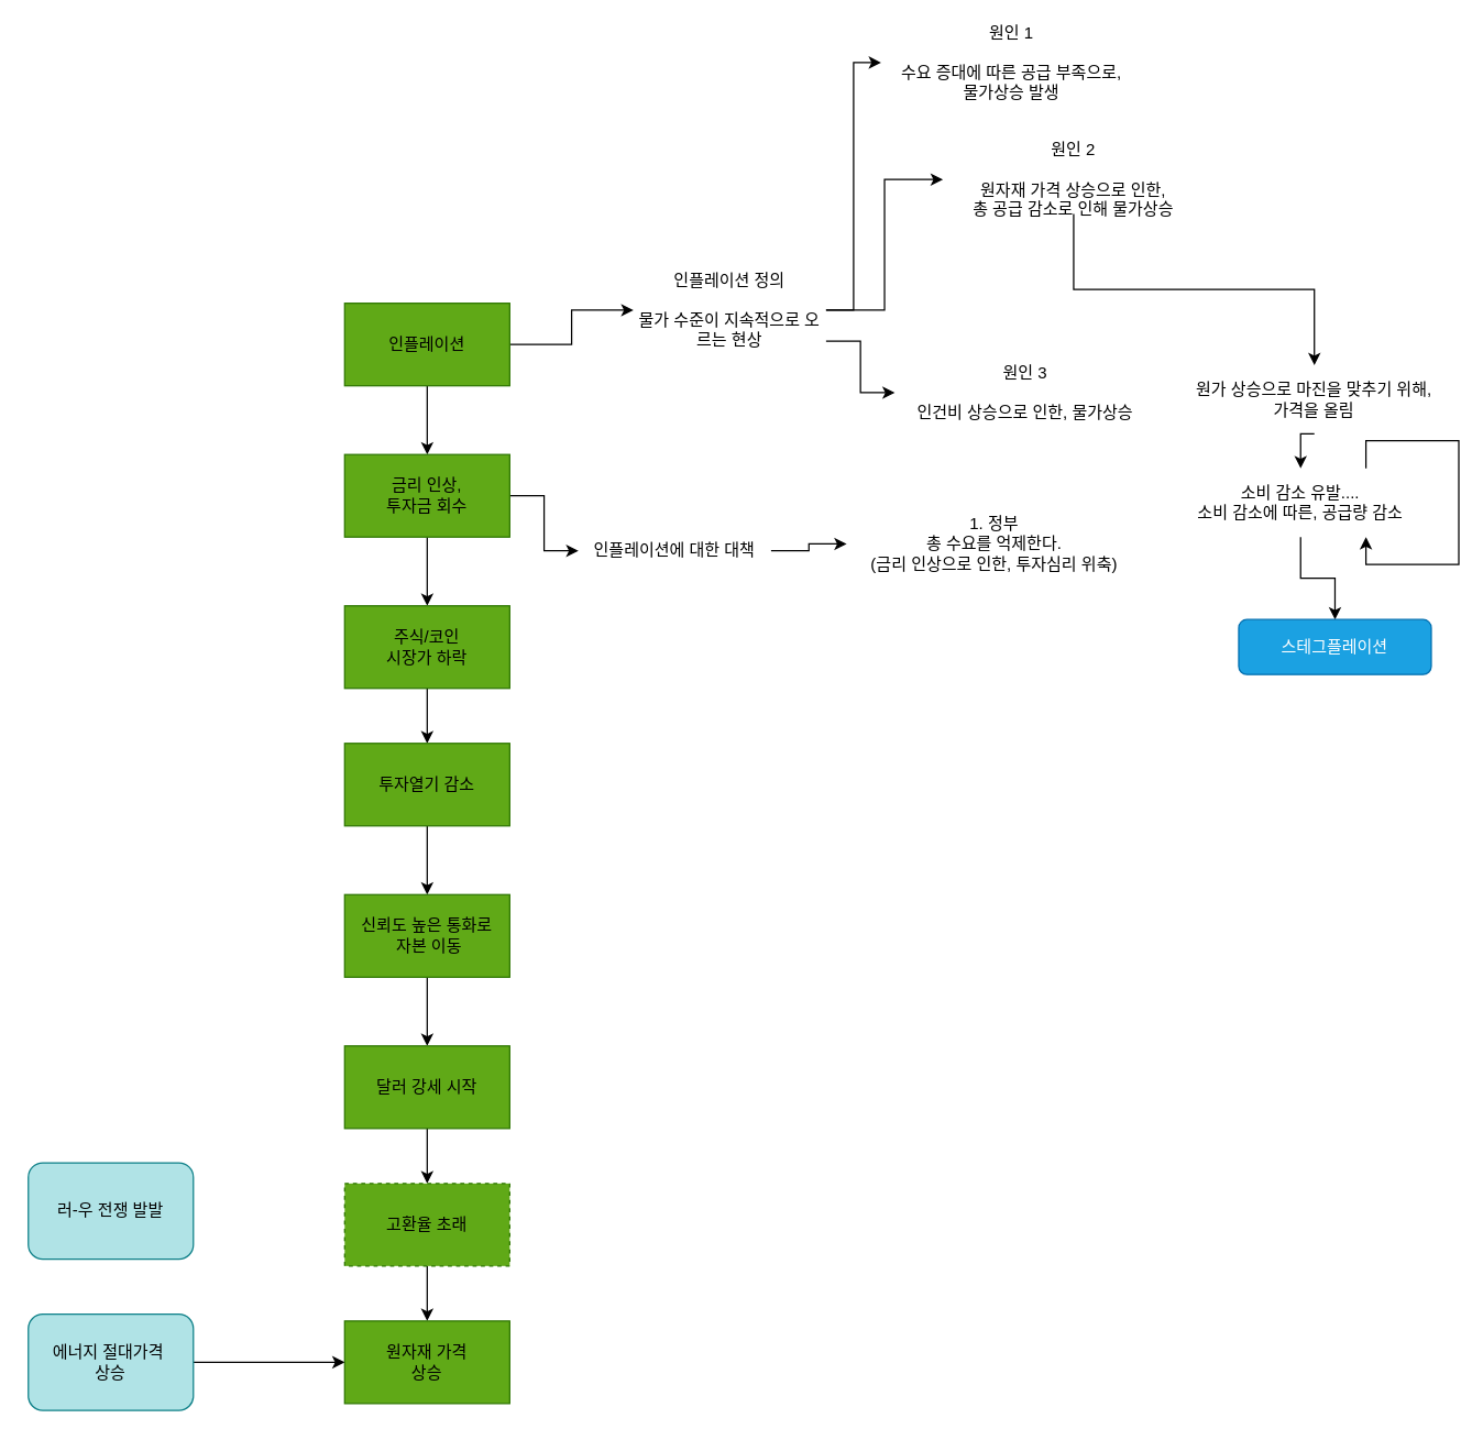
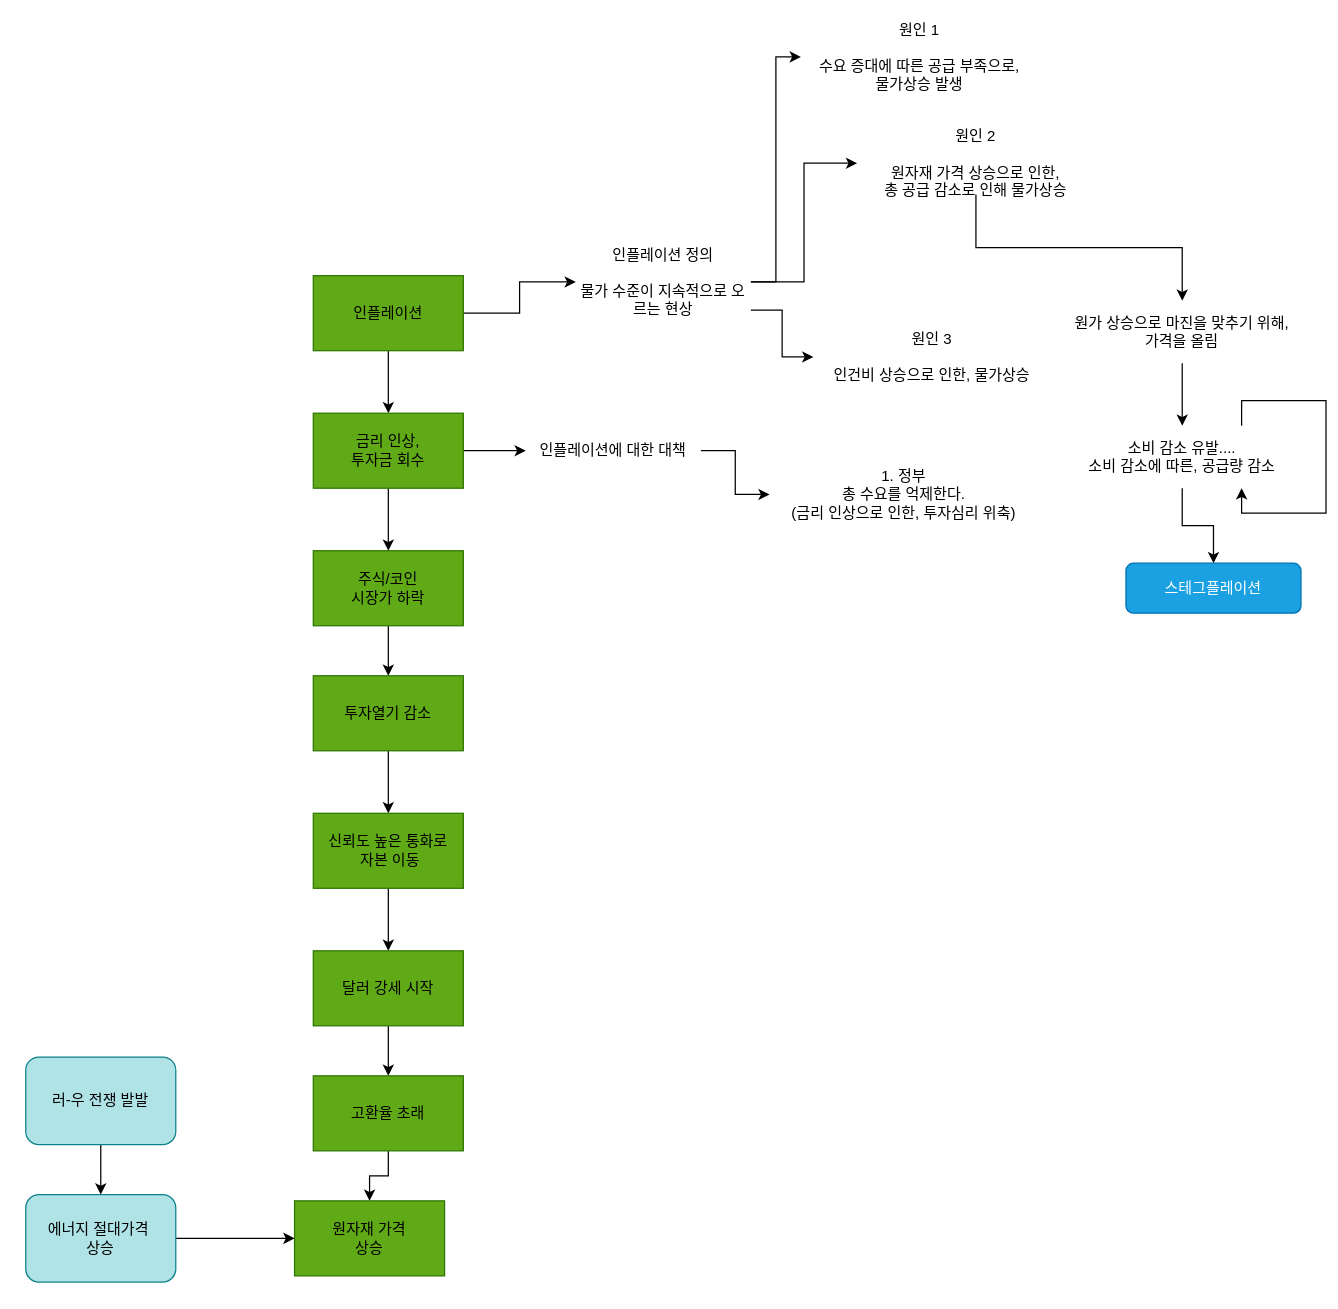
  <mxCell id="0" />
  <mxCell id="1" parent="0" />
  <mxCell id="2" style="edgeStyle=orthogonalEdgeStyle;rounded=0;orthogonalLoop=1;jettySize=auto;html=1;exitX=0.5;exitY=1;exitDx=0;exitDy=0;entryX=0.5;entryY=0;entryDx=0;entryDy=0;" parent="1" source="4" target="7" edge="1"><mxGeometry relative="1" as="geometry" /></mxCell>
  <mxCell id="3" style="edgeStyle=orthogonalEdgeStyle;rounded=0;orthogonalLoop=1;jettySize=auto;html=1;exitX=1;exitY=0.5;exitDx=0;exitDy=0;entryX=0;entryY=0.5;entryDx=0;entryDy=0;" edge="1" parent="1" source="4" target="26"><mxGeometry relative="1" as="geometry" /></mxCell>
  <mxCell id="4" value="&lt;font color=&quot;#000000&quot;&gt;인플레이션&lt;/font&gt;" style="rounded=0;whiteSpace=wrap;html=1;fillColor=#60a917;fontColor=#ffffff;strokeColor=#2D7600;" parent="1" vertex="1"><mxGeometry x="250" y="220" width="120" height="60" as="geometry" /></mxCell>
  <mxCell id="5" style="edgeStyle=orthogonalEdgeStyle;rounded=0;orthogonalLoop=1;jettySize=auto;html=1;exitX=0.5;exitY=1;exitDx=0;exitDy=0;entryX=0.5;entryY=0;entryDx=0;entryDy=0;" parent="1" source="7" target="9" edge="1"><mxGeometry relative="1" as="geometry" /></mxCell>
  <mxCell id="6" style="edgeStyle=orthogonalEdgeStyle;rounded=0;orthogonalLoop=1;jettySize=auto;html=1;exitX=1;exitY=0.5;exitDx=0;exitDy=0;entryX=0;entryY=0.5;entryDx=0;entryDy=0;" edge="1" parent="1" source="7" target="38"><mxGeometry relative="1" as="geometry" /></mxCell>
  <mxCell id="7" value="&lt;font color=&quot;#000000&quot;&gt;금리 인상,&lt;br&gt;투자금 회수&lt;br&gt;&lt;/font&gt;" style="rounded=0;whiteSpace=wrap;html=1;fillColor=#60a917;fontColor=#ffffff;strokeColor=#2D7600;" parent="1" vertex="1"><mxGeometry x="250" y="330" width="120" height="60" as="geometry" /></mxCell>
  <mxCell id="8" style="edgeStyle=orthogonalEdgeStyle;rounded=0;orthogonalLoop=1;jettySize=auto;html=1;exitX=0.5;exitY=1;exitDx=0;exitDy=0;entryX=0.5;entryY=0;entryDx=0;entryDy=0;" parent="1" source="9" target="11" edge="1"><mxGeometry relative="1" as="geometry" /></mxCell>
  <mxCell id="9" value="&lt;font color=&quot;#000000&quot;&gt;주식/코인 &lt;br&gt;시장가 하락&lt;/font&gt;" style="rounded=0;whiteSpace=wrap;html=1;fillColor=#60a917;fontColor=#ffffff;strokeColor=#2D7600;" parent="1" vertex="1"><mxGeometry x="250" y="440" width="120" height="60" as="geometry" /></mxCell>
  <mxCell id="10" style="edgeStyle=orthogonalEdgeStyle;rounded=0;orthogonalLoop=1;jettySize=auto;html=1;exitX=0.5;exitY=1;exitDx=0;exitDy=0;entryX=0.5;entryY=0;entryDx=0;entryDy=0;" parent="1" source="11" target="13" edge="1"><mxGeometry relative="1" as="geometry" /></mxCell>
  <mxCell id="11" value="&lt;font color=&quot;#000000&quot;&gt;투자열기 감소&lt;/font&gt;" style="rounded=0;whiteSpace=wrap;html=1;fillColor=#60a917;fontColor=#ffffff;strokeColor=#2D7600;" parent="1" vertex="1"><mxGeometry x="250" y="540" width="120" height="60" as="geometry" /></mxCell>
  <mxCell id="12" style="edgeStyle=orthogonalEdgeStyle;rounded=0;orthogonalLoop=1;jettySize=auto;html=1;exitX=0.5;exitY=1;exitDx=0;exitDy=0;entryX=0.5;entryY=0;entryDx=0;entryDy=0;" parent="1" source="13" target="15" edge="1"><mxGeometry relative="1" as="geometry" /></mxCell>
  <mxCell id="13" value="&lt;font color=&quot;#000000&quot;&gt;신뢰도 높은 통화로&lt;br&gt;&amp;nbsp;자본 이동&lt;/font&gt;" style="rounded=0;whiteSpace=wrap;html=1;fillColor=#60a917;fontColor=#ffffff;strokeColor=#2D7600;" parent="1" vertex="1"><mxGeometry x="250" y="650" width="120" height="60" as="geometry" /></mxCell>
  <mxCell id="14" style="edgeStyle=orthogonalEdgeStyle;rounded=0;orthogonalLoop=1;jettySize=auto;html=1;exitX=0.5;exitY=1;exitDx=0;exitDy=0;entryX=0.5;entryY=0;entryDx=0;entryDy=0;" parent="1" source="15" target="17" edge="1"><mxGeometry relative="1" as="geometry" /></mxCell>
  <mxCell id="15" value="&lt;font color=&quot;#000000&quot;&gt;달러 강세 시작&lt;/font&gt;" style="rounded=0;whiteSpace=wrap;html=1;fillColor=#60a917;fontColor=#ffffff;strokeColor=#2D7600;" parent="1" vertex="1"><mxGeometry x="250" y="760" width="120" height="60" as="geometry" /></mxCell>
  <mxCell id="16" style="edgeStyle=orthogonalEdgeStyle;rounded=0;orthogonalLoop=1;jettySize=auto;html=1;exitX=0.5;exitY=1;exitDx=0;exitDy=0;entryX=0.5;entryY=0;entryDx=0;entryDy=0;" parent="1" source="17" target="18" edge="1"><mxGeometry relative="1" as="geometry" /></mxCell>
- <mxCell id="17" value="&lt;font color=&quot;#000000&quot;&gt;고환율 초래&lt;/font&gt;" style="rounded=0;whiteSpace=wrap;html=1;fillColor=#60a917;fontColor=#ffffff;strokeColor=#2D7600;dashed=1;" parent="1" vertex="1"><mxGeometry x="250" y="860" width="120" height="60" as="geometry" /></mxCell>
- <mxCell id="18" value="&lt;font color=&quot;#000000&quot;&gt;원자재 가격&lt;br&gt;상승&lt;br&gt;&lt;/font&gt;" style="rounded=0;whiteSpace=wrap;html=1;fillColor=#60a917;fontColor=#ffffff;strokeColor=#2D7600;" parent="1" vertex="1"><mxGeometry x="250" y="960" width="120" height="60" as="geometry" /></mxCell>
+ <mxCell id="17" value="&lt;font color=&quot;#000000&quot;&gt;고환율 초래&lt;/font&gt;" style="rounded=0;whiteSpace=wrap;html=1;fillColor=#60a917;fontColor=#ffffff;strokeColor=#2D7600;" parent="1" vertex="1"><mxGeometry x="250" y="860" width="120" height="60" as="geometry" /></mxCell>
+ <mxCell id="18" value="&lt;font color=&quot;#000000&quot;&gt;원자재 가격&lt;br&gt;상승&lt;br&gt;&lt;/font&gt;" style="rounded=0;whiteSpace=wrap;html=1;fillColor=#60a917;fontColor=#ffffff;strokeColor=#2D7600;" parent="1" vertex="1"><mxGeometry x="235" y="960" width="120" height="60" as="geometry" /></mxCell>
+ <mxCell id="19" style="edgeStyle=orthogonalEdgeStyle;rounded=0;orthogonalLoop=1;jettySize=auto;html=1;exitX=0.5;exitY=1;exitDx=0;exitDy=0;entryX=0.5;entryY=0;entryDx=0;entryDy=0;" parent="1" source="20" target="22" edge="1"><mxGeometry relative="1" as="geometry" /></mxCell>
  <mxCell id="20" value="&lt;font color=&quot;#000000&quot;&gt;러-우 전쟁 발발&lt;/font&gt;" style="rounded=1;whiteSpace=wrap;html=1;fillColor=#b0e3e6;strokeColor=#0e8088;" parent="1" vertex="1"><mxGeometry x="20" y="845" width="120" height="70" as="geometry" /></mxCell>
  <mxCell id="21" style="edgeStyle=orthogonalEdgeStyle;rounded=0;orthogonalLoop=1;jettySize=auto;html=1;exitX=1;exitY=0.5;exitDx=0;exitDy=0;entryX=0;entryY=0.5;entryDx=0;entryDy=0;" parent="1" source="22" target="18" edge="1"><mxGeometry relative="1" as="geometry" /></mxCell>
  <mxCell id="22" value="&lt;font color=&quot;#000000&quot;&gt;에너지 절대가격&amp;nbsp;&lt;br&gt;상승&lt;br&gt;&lt;/font&gt;" style="rounded=1;whiteSpace=wrap;html=1;fillColor=#b0e3e6;strokeColor=#0e8088;" parent="1" vertex="1"><mxGeometry x="20" y="955" width="120" height="70" as="geometry" /></mxCell>
  <mxCell id="23" style="edgeStyle=orthogonalEdgeStyle;rounded=0;orthogonalLoop=1;jettySize=auto;html=1;exitX=1;exitY=0.5;exitDx=0;exitDy=0;entryX=0;entryY=0.5;entryDx=0;entryDy=0;" edge="1" parent="1" source="26" target="27"><mxGeometry relative="1" as="geometry" /></mxCell>
  <mxCell id="24" style="edgeStyle=orthogonalEdgeStyle;rounded=0;orthogonalLoop=1;jettySize=auto;html=1;exitX=1;exitY=0.5;exitDx=0;exitDy=0;entryX=0;entryY=0.5;entryDx=0;entryDy=0;" edge="1" parent="1" source="26" target="29"><mxGeometry relative="1" as="geometry" /></mxCell>
  <mxCell id="25" style="edgeStyle=orthogonalEdgeStyle;rounded=0;orthogonalLoop=1;jettySize=auto;html=1;exitX=1;exitY=0.75;exitDx=0;exitDy=0;entryX=0;entryY=0.5;entryDx=0;entryDy=0;" edge="1" parent="1" source="26" target="36"><mxGeometry relative="1" as="geometry" /></mxCell>
  <mxCell id="26" value="인플레이션 정의&lt;br&gt;&lt;br&gt;물가 수준이 지속적으로 오르는 현상" style="text;html=1;strokeColor=none;fillColor=none;align=center;verticalAlign=middle;whiteSpace=wrap;rounded=0;" vertex="1" parent="1"><mxGeometry x="460" y="180" width="140" height="90" as="geometry" /></mxCell>
  <mxCell id="27" value="원인 1&lt;br&gt;&lt;br&gt;수요 증대에 따른 공급 부족으로,&lt;br&gt;물가상승 발생" style="text;html=1;strokeColor=none;fillColor=none;align=center;verticalAlign=middle;whiteSpace=wrap;rounded=0;" vertex="1" parent="1"><mxGeometry x="640" y="20" width="190" height="50" as="geometry" /></mxCell>
  <mxCell id="28" style="edgeStyle=orthogonalEdgeStyle;rounded=0;orthogonalLoop=1;jettySize=auto;html=1;exitX=0.5;exitY=1;exitDx=0;exitDy=0;entryX=0.5;entryY=0;entryDx=0;entryDy=0;" edge="1" parent="1" source="29" target="31"><mxGeometry relative="1" as="geometry" /></mxCell>
  <mxCell id="29" value="원인 2&lt;br&gt;&lt;br&gt;원자재 가격 상승으로 인한, &lt;br&gt;총 공급 감소로 인해 물가상승" style="text;html=1;strokeColor=none;fillColor=none;align=center;verticalAlign=middle;whiteSpace=wrap;rounded=0;" vertex="1" parent="1"><mxGeometry x="685" y="105" width="190" height="50" as="geometry" /></mxCell>
  <mxCell id="30" style="edgeStyle=orthogonalEdgeStyle;rounded=0;orthogonalLoop=1;jettySize=auto;html=1;exitX=0.5;exitY=1;exitDx=0;exitDy=0;entryX=0.5;entryY=0;entryDx=0;entryDy=0;" edge="1" parent="1" source="31" target="33"><mxGeometry relative="1" as="geometry" /></mxCell>
- <mxCell id="31" value="원가 상승으로 마진을 맞추기 위해,&lt;br&gt;가격을 올림" style="text;html=1;strokeColor=none;fillColor=none;align=center;verticalAlign=middle;whiteSpace=wrap;rounded=0;" vertex="1" parent="1"><mxGeometry x="860" y="265" width="190" height="50" as="geometry" /></mxCell>
+ <mxCell id="31" value="원가 상승으로 마진을 맞추기 위해,&lt;br&gt;가격을 올림" style="text;html=1;strokeColor=none;fillColor=none;align=center;verticalAlign=middle;whiteSpace=wrap;rounded=0;" vertex="1" parent="1"><mxGeometry x="850" y="240" width="190" height="50" as="geometry" /></mxCell>
  <mxCell id="32" style="edgeStyle=orthogonalEdgeStyle;rounded=0;orthogonalLoop=1;jettySize=auto;html=1;exitX=0.5;exitY=1;exitDx=0;exitDy=0;entryX=0.5;entryY=0;entryDx=0;entryDy=0;" edge="1" parent="1" source="33" target="35"><mxGeometry relative="1" as="geometry" /></mxCell>
  <mxCell id="33" value="소비 감소 유발....&lt;br&gt;소비 감소에 따른, 공급량 감소" style="text;html=1;strokeColor=none;fillColor=none;align=center;verticalAlign=middle;whiteSpace=wrap;rounded=0;" vertex="1" parent="1"><mxGeometry x="850" y="340" width="190" height="50" as="geometry" /></mxCell>
  <mxCell id="34" style="edgeStyle=orthogonalEdgeStyle;rounded=0;orthogonalLoop=1;jettySize=auto;html=1;exitX=0.75;exitY=0;exitDx=0;exitDy=0;entryX=0.75;entryY=1;entryDx=0;entryDy=0;" edge="1" parent="1" source="33" target="33"><mxGeometry relative="1" as="geometry" /></mxCell>
  <mxCell id="35" value="스테그플레이션" style="rounded=1;whiteSpace=wrap;html=1;fillColor=#1ba1e2;fontColor=#ffffff;strokeColor=#006EAF;" vertex="1" parent="1"><mxGeometry x="900" y="450" width="140" height="40" as="geometry" /></mxCell>
  <mxCell id="36" value="원인 3&lt;br&gt;&lt;br&gt;인건비 상승으로 인한, 물가상승" style="text;html=1;strokeColor=none;fillColor=none;align=center;verticalAlign=middle;whiteSpace=wrap;rounded=0;" vertex="1" parent="1"><mxGeometry x="650" y="260" width="190" height="50" as="geometry" /></mxCell>
  <mxCell id="37" style="edgeStyle=orthogonalEdgeStyle;rounded=0;orthogonalLoop=1;jettySize=auto;html=1;exitX=1;exitY=0.5;exitDx=0;exitDy=0;entryX=0;entryY=0.5;entryDx=0;entryDy=0;" edge="1" parent="1" source="38" target="39"><mxGeometry relative="1" as="geometry" /></mxCell>
- <mxCell id="38" value="인플레이션에 대한 대책" style="text;html=1;strokeColor=none;fillColor=none;align=center;verticalAlign=middle;whiteSpace=wrap;rounded=0;" vertex="1" parent="1"><mxGeometry x="420" y="375" width="140" height="50" as="geometry" /></mxCell>
+ <mxCell id="38" value="인플레이션에 대한 대책" style="text;html=1;strokeColor=none;fillColor=none;align=center;verticalAlign=middle;whiteSpace=wrap;rounded=0;" vertex="1" parent="1"><mxGeometry x="420" y="335" width="140" height="50" as="geometry" /></mxCell>
  <mxCell id="39" value="1. 정부&lt;br&gt;총 수요를 억제한다.&lt;br&gt;(금리 인상으로 인한, 투자심리 위축)" style="text;html=1;strokeColor=none;fillColor=none;align=center;verticalAlign=middle;whiteSpace=wrap;rounded=0;" vertex="1" parent="1"><mxGeometry x="615" y="370" width="215" height="50" as="geometry" /></mxCell>
